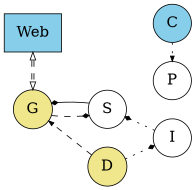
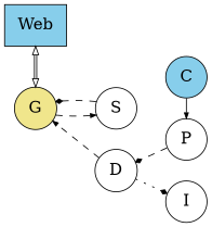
  digraph {
    nodesep=0.25
    rankdir=LR
    ranksep=0.35
    node [fillcolor=white penwidth=0.75 shape=circle style=filled]
    edge [arrowhead=normal arrowsize=0.5 penwidth=0.75 style=solid]
    Web [fillcolor=skyblue shape=box]
    G [fillcolor=khaki]
-   D [fillcolor=khaki]
+   D
    S
    C [fillcolor=skyblue]
    I
    P
    subgraph sub_1 {
      rank=same
      Web
      G
    }
    subgraph sub_2 {
      rank=same
      D
      S
    }
    subgraph sub_3 {
      rank=same
      C
      I
      P
    }
-   Web -> G [arrowhead=empty arrowsize=0.75 arrowtail=empty color="black:black" constraint=false dir=both minlen=2.5 style=dashed]
-   G -> S [arrowhead=diamond style=dashed]
+   Web -> G [arrowhead=empty arrowsize=0.75 arrowtail=empty color="black:black" constraint=false dir=both minlen=2.5]
+   G -> S [style=dashed]
    D -> G [style=dashed]
    D -> I [arrowhead=diamond style=dotted]
-   S -> G [arrowhead=diamond]
-   C -> P [style=dotted]
-   I -> S [arrowhead=diamond style=dotted]
+   S -> G [arrowhead=diamond style=dashed]
+   C -> P
+   P -> D [arrowhead=diamond style=dashed]
    P -> I [style=invis penwidth=""]
  }
